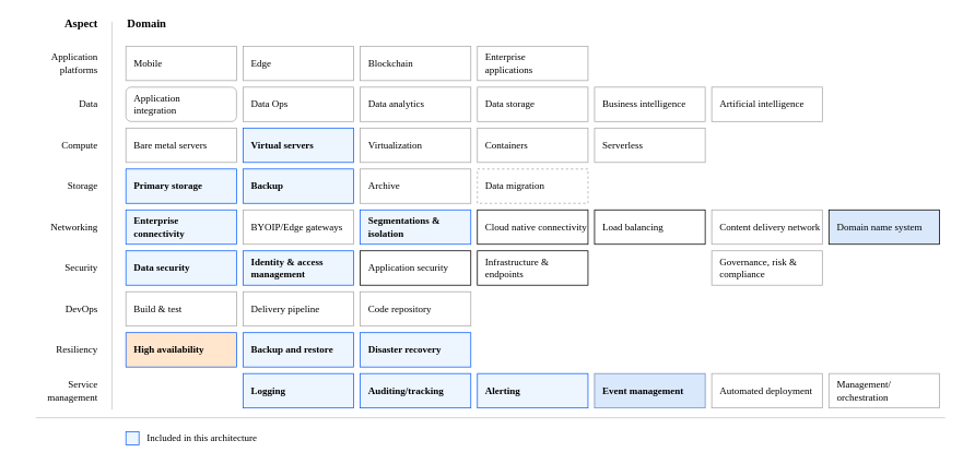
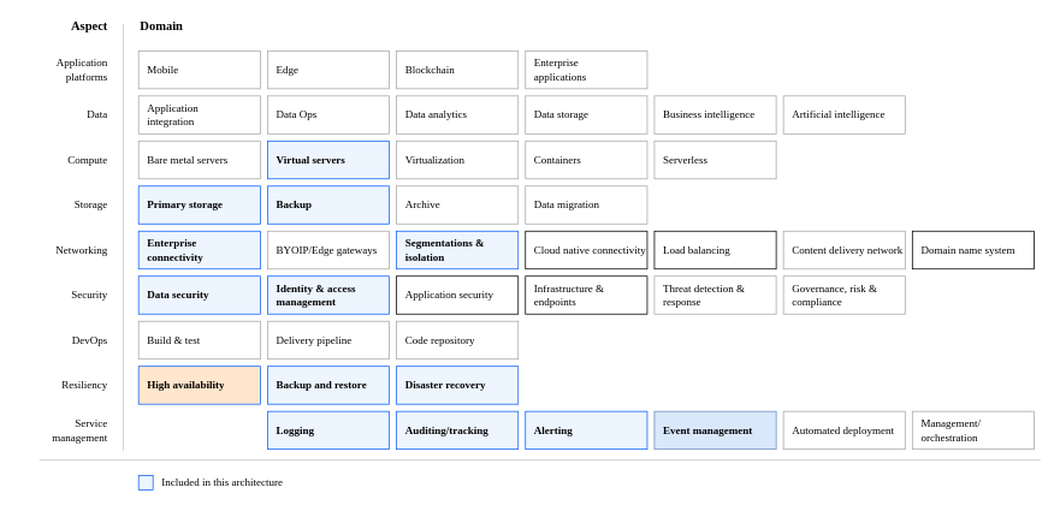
  <mxCell id="0" />
  <mxCell id="1" parent="0" />
- <mxCell id="2" value="Application&lt;br&gt;integration" style="whiteSpace=wrap;html=1;strokeColor=#A8A8A8;align=left;spacingLeft=8;fontFamily=IBM Plex Sans;fillColor=default;fontStyle=0;rounded=1;" parent="1" vertex="1"><mxGeometry x="153" y="106" width="135" height="42" as="geometry" /></mxCell>
+ <mxCell id="2" value="Application&lt;br&gt;integration" style="rounded=0;whiteSpace=wrap;html=1;strokeColor=#A8A8A8;align=left;spacingLeft=8;fontFamily=IBM Plex Sans;fillColor=default;fontStyle=0;" parent="1" vertex="1"><mxGeometry x="153" y="106" width="135" height="42" as="geometry" /></mxCell>
  <mxCell id="3" value="&lt;span style=&quot;font-weight: normal&quot;&gt;Mobile&lt;/span&gt;" style="rounded=0;whiteSpace=wrap;html=1;strokeColor=#A8A8A8;align=left;spacingLeft=8;fontFamily=IBM Plex Sans;fontStyle=1;fillColor=#FFFFFF;" parent="1" vertex="1"><mxGeometry x="153" y="56" width="135" height="42" as="geometry" /></mxCell>
  <mxCell id="4" value="Bare metal servers" style="rounded=0;whiteSpace=wrap;html=1;strokeColor=#A8A8A8;align=left;spacingLeft=8;fontFamily=IBM Plex Sans;" parent="1" vertex="1"><mxGeometry x="153" y="156" width="135" height="42" as="geometry" /></mxCell>
  <mxCell id="5" value="&lt;b&gt;Primary storage&lt;/b&gt;" style="rounded=0;whiteSpace=wrap;html=1;strokeColor=#0E62FD;align=left;spacingLeft=8;fontFamily=IBM Plex Sans;fillColor=#EDF5FF;" parent="1" vertex="1"><mxGeometry x="153" y="206" width="135" height="42" as="geometry" /></mxCell>
  <mxCell id="6" value="&lt;b&gt;Enterprise &lt;br&gt;connectivity&lt;/b&gt;" style="rounded=0;whiteSpace=wrap;html=1;strokeColor=#0E62FD;align=left;spacingLeft=8;fontFamily=IBM Plex Sans;fillColor=#EDF5FF;" parent="1" vertex="1"><mxGeometry x="153" y="256" width="135" height="42" as="geometry" /></mxCell>
  <mxCell id="7" value="Build &amp;amp; test" style="rounded=0;whiteSpace=wrap;html=1;strokeColor=#A8A8A8;align=left;spacingLeft=8;fontFamily=IBM Plex Sans;" parent="1" vertex="1"><mxGeometry x="153" y="356" width="135" height="42" as="geometry" /></mxCell>
  <mxCell id="8" value="&lt;b&gt;Data security&lt;/b&gt;" style="rounded=0;whiteSpace=wrap;html=1;strokeColor=#0E62FD;align=left;spacingLeft=8;fontFamily=IBM Plex Sans;fontStyle=0;fillColor=#EDF5FF;" parent="1" vertex="1"><mxGeometry x="153" y="306" width="135" height="42" as="geometry" /></mxCell>
  <mxCell id="9" value="&lt;b&gt;High availability&lt;/b&gt;" style="rounded=0;whiteSpace=wrap;html=1;strokeColor=#0E62FD;align=left;spacingLeft=8;fontFamily=IBM Plex Sans;fillColor=#ffe6cc;" parent="1" vertex="1"><mxGeometry x="153" y="406" width="135" height="42" as="geometry" /></mxCell>
  <mxCell id="10" value="Edge" style="rounded=0;whiteSpace=wrap;html=1;strokeColor=#A8A8A8;align=left;spacingLeft=8;fontFamily=IBM Plex Sans;fillColor=default;fontStyle=0;" parent="1" vertex="1"><mxGeometry x="296" y="56" width="135" height="42" as="geometry" /></mxCell>
  <mxCell id="11" value="Blockchain" style="rounded=0;whiteSpace=wrap;html=1;strokeColor=#A8A8A8;align=left;spacingLeft=8;fontFamily=IBM Plex Sans;fillColor=default;fontStyle=0;" parent="1" vertex="1"><mxGeometry x="439" y="56" width="135" height="42" as="geometry" /></mxCell>
  <mxCell id="12" value="Enterprise &lt;br&gt;applications" style="rounded=0;whiteSpace=wrap;html=1;strokeColor=#A8A8A8;align=left;spacingLeft=8;fontFamily=IBM Plex Sans;fillColor=default;fontStyle=0;" parent="1" vertex="1"><mxGeometry x="582" y="56" width="135" height="42" as="geometry" /></mxCell>
  <mxCell id="13" value="Data Ops" style="rounded=0;whiteSpace=wrap;html=1;strokeColor=#A8A8A8;align=left;spacingLeft=8;fontFamily=IBM Plex Sans;fillColor=default;fontStyle=0;" parent="1" vertex="1"><mxGeometry x="296" y="106" width="135" height="42" as="geometry" /></mxCell>
  <mxCell id="14" value="Data analytics" style="rounded=0;whiteSpace=wrap;html=1;strokeColor=#A8A8A8;align=left;spacingLeft=8;fontFamily=IBM Plex Sans;fillColor=default;fontStyle=0;" parent="1" vertex="1"><mxGeometry x="439" y="106" width="135" height="42" as="geometry" /></mxCell>
  <mxCell id="15" value="Data storage" style="rounded=0;whiteSpace=wrap;html=1;strokeColor=#A8A8A8;align=left;spacingLeft=8;fontFamily=IBM Plex Sans;fillColor=default;fontStyle=0;" parent="1" vertex="1"><mxGeometry x="582" y="106" width="135" height="42" as="geometry" /></mxCell>
  <mxCell id="16" value="Business intelligence" style="rounded=0;whiteSpace=wrap;html=1;strokeColor=#A8A8A8;align=left;spacingLeft=8;fontFamily=IBM Plex Sans;fillColor=default;fontStyle=0;" parent="1" vertex="1"><mxGeometry x="725" y="106" width="135" height="42" as="geometry" /></mxCell>
  <mxCell id="17" value="&lt;b&gt;Virtual servers&lt;/b&gt;" style="rounded=0;whiteSpace=wrap;html=1;strokeColor=#0E62FD;align=left;spacingLeft=8;fontFamily=IBM Plex Sans;fillColor=#EDF5FF;fontStyle=0;" parent="1" vertex="1"><mxGeometry x="296" y="156" width="135" height="42" as="geometry" /></mxCell>
  <mxCell id="18" value="Virtualization" style="rounded=0;whiteSpace=wrap;html=1;strokeColor=#A8A8A8;align=left;spacingLeft=8;fontFamily=IBM Plex Sans;fillColor=default;fontStyle=0;" parent="1" vertex="1"><mxGeometry x="439" y="156" width="135" height="42" as="geometry" /></mxCell>
  <mxCell id="19" value="Containers" style="rounded=0;whiteSpace=wrap;html=1;strokeColor=#A8A8A8;align=left;spacingLeft=8;fontFamily=IBM Plex Sans;fillColor=default;fontStyle=0;" parent="1" vertex="1"><mxGeometry x="582" y="156" width="135" height="42" as="geometry" /></mxCell>
  <mxCell id="20" value="Serverless" style="rounded=0;whiteSpace=wrap;html=1;strokeColor=#A8A8A8;align=left;spacingLeft=8;fontFamily=IBM Plex Sans;fillColor=default;fontStyle=0;" parent="1" vertex="1"><mxGeometry x="725" y="156" width="135" height="42" as="geometry" /></mxCell>
  <mxCell id="21" value="&lt;b&gt;Backup&lt;/b&gt;" style="rounded=0;whiteSpace=wrap;html=1;strokeColor=#0E62FD;align=left;spacingLeft=8;fontFamily=IBM Plex Sans;fillColor=#EDF5FF;fontStyle=0;" parent="1" vertex="1"><mxGeometry x="296" y="206" width="135" height="42" as="geometry" /></mxCell>
  <mxCell id="22" value="Archive" style="rounded=0;whiteSpace=wrap;html=1;strokeColor=#A8A8A8;align=left;spacingLeft=8;fontFamily=IBM Plex Sans;fillColor=default;fontStyle=0;" parent="1" vertex="1"><mxGeometry x="439" y="206" width="135" height="42" as="geometry" /></mxCell>
- <mxCell id="23" value="Data migration" style="rounded=0;whiteSpace=wrap;html=1;strokeColor=#A8A8A8;align=left;spacingLeft=8;fontFamily=IBM Plex Sans;fillColor=default;fontStyle=0;dashed=1;" parent="1" vertex="1"><mxGeometry x="582" y="206" width="135" height="42" as="geometry" /></mxCell>
+ <mxCell id="23" value="Data migration" style="rounded=0;whiteSpace=wrap;html=1;strokeColor=#A8A8A8;align=left;spacingLeft=8;fontFamily=IBM Plex Sans;fillColor=default;fontStyle=0;" parent="1" vertex="1"><mxGeometry x="582" y="206" width="135" height="42" as="geometry" /></mxCell>
  <mxCell id="24" value="BYOIP/Edge gateways" style="rounded=0;whiteSpace=wrap;html=1;strokeColor=#A8A8A8;align=left;spacingLeft=8;fontFamily=IBM Plex Sans;fillColor=default;fontStyle=0;" parent="1" vertex="1"><mxGeometry x="296" y="256" width="135" height="42" as="geometry" /></mxCell>
  <mxCell id="25" value="&lt;b&gt;Segmentations &amp;amp; isolation&lt;/b&gt;" style="rounded=0;whiteSpace=wrap;html=1;strokeColor=#0E62FD;align=left;spacingLeft=8;fontFamily=IBM Plex Sans;fillColor=#EDF5FF;fontStyle=0;" parent="1" vertex="1"><mxGeometry x="439" y="256" width="135" height="42" as="geometry" /></mxCell>
  <mxCell id="26" value="&lt;span&gt;Cloud native connectivity&lt;/span&gt;" style="rounded=0;whiteSpace=wrap;html=1;align=left;spacingLeft=8;fontFamily=IBM Plex Sans;fontStyle=0;" parent="1" vertex="1"><mxGeometry x="582" y="256" width="135" height="42" as="geometry" /></mxCell>
  <mxCell id="27" value="&lt;span&gt;Load balancing&lt;/span&gt;" style="rounded=0;whiteSpace=wrap;html=1;align=left;spacingLeft=8;fontFamily=IBM Plex Sans;fontStyle=0;" parent="1" vertex="1"><mxGeometry x="725" y="256" width="135" height="42" as="geometry" /></mxCell>
  <mxCell id="28" value="Content delivery network" style="rounded=0;whiteSpace=wrap;html=1;strokeColor=#A8A8A8;align=left;spacingLeft=8;fontFamily=IBM Plex Sans;fillColor=default;fontStyle=0;" parent="1" vertex="1"><mxGeometry x="868" y="256" width="135" height="42" as="geometry" /></mxCell>
- <mxCell id="29" value="&lt;span&gt;Domain name system&lt;/span&gt;" style="rounded=0;whiteSpace=wrap;html=1;align=left;spacingLeft=8;fontFamily=IBM Plex Sans;fontStyle=0;fillColor=#dae8fc;" parent="1" vertex="1"><mxGeometry x="1011" y="256" width="135" height="42" as="geometry" /></mxCell>
+ <mxCell id="29" value="&lt;span&gt;Domain name system&lt;/span&gt;" style="rounded=0;whiteSpace=wrap;html=1;align=left;spacingLeft=8;fontFamily=IBM Plex Sans;fontStyle=0;" parent="1" vertex="1"><mxGeometry x="1011" y="256" width="135" height="42" as="geometry" /></mxCell>
  <mxCell id="30" value="&lt;b&gt;Identity &amp;amp; access management&lt;/b&gt;" style="rounded=0;whiteSpace=wrap;html=1;strokeColor=#0E62FD;align=left;spacingLeft=8;fontFamily=IBM Plex Sans;fillColor=#EDF5FF;fontStyle=0;" parent="1" vertex="1"><mxGeometry x="296" y="306" width="135" height="42" as="geometry" /></mxCell>
  <mxCell id="31" value="&lt;span&gt;Application security&lt;/span&gt;" style="rounded=0;whiteSpace=wrap;html=1;align=left;spacingLeft=8;fontFamily=IBM Plex Sans;fontStyle=0;" parent="1" vertex="1"><mxGeometry x="439" y="306" width="135" height="42" as="geometry" /></mxCell>
  <mxCell id="32" value="&lt;span&gt;Infrastructure &amp;amp; endpoints&lt;/span&gt;" style="rounded=0;whiteSpace=wrap;html=1;align=left;spacingLeft=8;fontFamily=IBM Plex Sans;fontStyle=0;" parent="1" vertex="1"><mxGeometry x="582" y="306" width="135" height="42" as="geometry" /></mxCell>
+ <mxCell id="33" value="Threat detection &amp;amp; response" style="rounded=0;whiteSpace=wrap;html=1;strokeColor=#A8A8A8;align=left;spacingLeft=8;fontFamily=IBM Plex Sans;fillColor=default;fontStyle=0;" parent="1" vertex="1"><mxGeometry x="725" y="306" width="135" height="42" as="geometry" /></mxCell>
  <mxCell id="34" value="Governance, risk &amp;amp; compliance" style="rounded=0;whiteSpace=wrap;html=1;strokeColor=#A8A8A8;align=left;spacingLeft=8;fontFamily=IBM Plex Sans;fillColor=default;fontStyle=0;" parent="1" vertex="1"><mxGeometry x="868" y="306" width="135" height="42" as="geometry" /></mxCell>
  <mxCell id="35" value="Delivery pipeline" style="rounded=0;whiteSpace=wrap;html=1;strokeColor=#A8A8A8;align=left;spacingLeft=8;fontFamily=IBM Plex Sans;fillColor=default;fontStyle=0;" parent="1" vertex="1"><mxGeometry x="296" y="356" width="135" height="42" as="geometry" /></mxCell>
  <mxCell id="36" value="Code repository" style="rounded=0;whiteSpace=wrap;html=1;strokeColor=#A8A8A8;align=left;spacingLeft=8;fontFamily=IBM Plex Sans;fillColor=default;fontStyle=0;" parent="1" vertex="1"><mxGeometry x="439" y="356" width="135" height="42" as="geometry" /></mxCell>
  <mxCell id="37" value="&lt;b&gt;Backup and restore&lt;/b&gt;" style="rounded=0;whiteSpace=wrap;html=1;strokeColor=#0E62FD;align=left;spacingLeft=8;fontFamily=IBM Plex Sans;fillColor=#EDF5FF;fontStyle=0;" parent="1" vertex="1"><mxGeometry x="296" y="406" width="135" height="42" as="geometry" /></mxCell>
  <mxCell id="38" value="&lt;b&gt;Disaster recovery&lt;/b&gt;" style="rounded=0;whiteSpace=wrap;html=1;strokeColor=#0E62FD;align=left;spacingLeft=8;fontFamily=IBM Plex Sans;fillColor=#EDF5FF;fontStyle=0;" parent="1" vertex="1"><mxGeometry x="439" y="406" width="135" height="42" as="geometry" /></mxCell>
  <mxCell id="39" value="&lt;b&gt;Logging&lt;/b&gt;" style="rounded=0;whiteSpace=wrap;html=1;strokeColor=#0E62FD;align=left;spacingLeft=8;fontFamily=IBM Plex Sans;fillColor=#EDF5FF;fontStyle=0;" parent="1" vertex="1"><mxGeometry x="296" y="456" width="135" height="42" as="geometry" /></mxCell>
  <mxCell id="40" value="&lt;b&gt;Auditing/tracking&lt;/b&gt;" style="rounded=0;whiteSpace=wrap;html=1;strokeColor=#0E62FD;align=left;spacingLeft=8;fontFamily=IBM Plex Sans;fillColor=#EDF5FF;fontStyle=0;" parent="1" vertex="1"><mxGeometry x="439" y="456" width="135" height="42" as="geometry" /></mxCell>
  <mxCell id="41" value="&lt;b&gt;Alerting&lt;/b&gt;" style="rounded=0;whiteSpace=wrap;html=1;strokeColor=#0E62FD;align=left;spacingLeft=8;fontFamily=IBM Plex Sans;fillColor=#EDF5FF;fontStyle=0;" parent="1" vertex="1"><mxGeometry x="582" y="456" width="135" height="42" as="geometry" /></mxCell>
  <mxCell id="42" value="Event management" style="rounded=0;whiteSpace=wrap;html=1;strokeColor=#6c8ebf;align=left;spacingLeft=8;fontFamily=IBM Plex Sans;fillColor=#dae8fc;fontStyle=1;" parent="1" vertex="1"><mxGeometry x="725" y="456" width="135" height="42" as="geometry" /></mxCell>
  <mxCell id="43" value="Automated deployment" style="rounded=0;whiteSpace=wrap;html=1;strokeColor=#A8A8A8;align=left;spacingLeft=8;fontFamily=IBM Plex Sans;fillColor=default;fontStyle=0;" parent="1" vertex="1"><mxGeometry x="868" y="456" width="135" height="42" as="geometry" /></mxCell>
  <mxCell id="44" value="Management/&lt;br&gt;orchestration" style="rounded=0;whiteSpace=wrap;html=1;strokeColor=#A8A8A8;align=left;spacingLeft=8;fontFamily=IBM Plex Sans;fillColor=default;fontStyle=0;" parent="1" vertex="1"><mxGeometry x="1011" y="456" width="135" height="42" as="geometry" /></mxCell>
  <mxCell id="45" value="" style="endArrow=none;html=1;rounded=0;fontFamily=IBM Plex Sans;fontSize=12;fontColor=default;strokeColor=#C6C6C6;" parent="1" edge="1"><mxGeometry width="50" height="50" relative="1" as="geometry"><mxPoint x="136" y="500" as="sourcePoint" /><mxPoint x="136" y="26" as="targetPoint" /></mxGeometry></mxCell>
  <mxCell id="46" value="Domain" style="text;strokeColor=none;fillColor=none;html=1;fontSize=14;fontStyle=1;verticalAlign=middle;align=left;rounded=0;fontFamily=IBM Plex Sans;fontColor=default;" parent="1" vertex="1"><mxGeometry x="153" y="20" width="100" height="20" as="geometry" /></mxCell>
  <mxCell id="47" value="Aspect" style="text;strokeColor=none;fillColor=none;html=1;fontSize=14;fontStyle=1;verticalAlign=middle;align=right;rounded=0;fontFamily=IBM Plex Sans;fontColor=default;" parent="1" vertex="1"><mxGeometry x="20" y="20" width="100" height="20" as="geometry" /></mxCell>
  <mxCell id="48" value="Application &lt;br&gt;platforms" style="text;strokeColor=none;fillColor=none;html=1;fontSize=12;fontStyle=0;verticalAlign=middle;align=right;rounded=0;fontFamily=IBM Plex Sans;fontColor=default;" parent="1" vertex="1"><mxGeometry x="20" y="67" width="100" height="20" as="geometry" /></mxCell>
  <mxCell id="49" value="Data" style="text;strokeColor=none;fillColor=none;html=1;fontSize=12;fontStyle=0;verticalAlign=middle;align=right;rounded=0;fontFamily=IBM Plex Sans;fontColor=default;" parent="1" vertex="1"><mxGeometry x="20" y="117" width="100" height="20" as="geometry" /></mxCell>
  <mxCell id="50" value="Compute" style="text;strokeColor=none;fillColor=none;html=1;fontSize=12;fontStyle=0;verticalAlign=middle;align=right;rounded=0;fontFamily=IBM Plex Sans;fontColor=default;" parent="1" vertex="1"><mxGeometry x="20" y="167" width="100" height="20" as="geometry" /></mxCell>
  <mxCell id="51" value="Storage" style="text;strokeColor=none;fillColor=none;html=1;fontSize=12;fontStyle=0;verticalAlign=middle;align=right;rounded=0;fontFamily=IBM Plex Sans;fontColor=default;" parent="1" vertex="1"><mxGeometry x="20" y="217" width="100" height="20" as="geometry" /></mxCell>
  <mxCell id="52" value="Networking" style="text;strokeColor=none;fillColor=none;html=1;fontSize=12;fontStyle=0;verticalAlign=middle;align=right;rounded=0;fontFamily=IBM Plex Sans;fontColor=default;" parent="1" vertex="1"><mxGeometry x="20" y="267" width="100" height="20" as="geometry" /></mxCell>
  <mxCell id="53" value="Security" style="text;strokeColor=none;fillColor=none;html=1;fontSize=12;fontStyle=0;verticalAlign=middle;align=right;rounded=0;fontFamily=IBM Plex Sans;fontColor=default;" parent="1" vertex="1"><mxGeometry x="20" y="317" width="100" height="20" as="geometry" /></mxCell>
  <mxCell id="54" value="DevOps" style="text;strokeColor=none;fillColor=none;html=1;fontSize=12;fontStyle=0;verticalAlign=middle;align=right;rounded=0;fontFamily=IBM Plex Sans;fontColor=default;" parent="1" vertex="1"><mxGeometry x="20" y="367" width="100" height="20" as="geometry" /></mxCell>
  <mxCell id="55" value="Resiliency" style="text;strokeColor=none;fillColor=none;html=1;fontSize=12;fontStyle=0;verticalAlign=middle;align=right;rounded=0;fontFamily=IBM Plex Sans;fontColor=default;" parent="1" vertex="1"><mxGeometry x="20" y="417" width="100" height="20" as="geometry" /></mxCell>
  <mxCell id="56" value="Service&lt;br&gt;management" style="text;strokeColor=none;fillColor=none;html=1;fontSize=12;fontStyle=0;verticalAlign=middle;align=right;rounded=0;fontFamily=IBM Plex Sans;fontColor=default;" parent="1" vertex="1"><mxGeometry x="20" y="467" width="100" height="20" as="geometry" /></mxCell>
  <mxCell id="57" value="" style="endArrow=none;html=1;rounded=0;fontFamily=IBM Plex Sans;fontSize=12;fontColor=default;strokeColor=#C6C6C6;" parent="1" edge="1"><mxGeometry width="50" height="50" relative="1" as="geometry"><mxPoint x="43" y="510" as="sourcePoint" /><mxPoint x="1153" y="510" as="targetPoint" /></mxGeometry></mxCell>
  <mxCell id="58" value="" style="rounded=0;whiteSpace=wrap;html=1;strokeColor=#0E62FD;align=left;spacingLeft=8;fontFamily=IBM Plex Sans;fontStyle=1;fillColor=#EDF5FF;" parent="1" vertex="1"><mxGeometry x="153" y="527" width="16" height="16" as="geometry" /></mxCell>
  <mxCell id="59" value="Included in this architecture" style="text;strokeColor=none;fillColor=none;html=1;fontSize=12;fontStyle=0;verticalAlign=middle;align=left;rounded=0;fontFamily=IBM Plex Sans;fontColor=default;" parent="1" vertex="1"><mxGeometry x="177" y="525" width="100" height="20" as="geometry" /></mxCell>
  <mxCell id="60" value="Artificial intelligence" style="rounded=0;whiteSpace=wrap;html=1;strokeColor=#A8A8A8;align=left;spacingLeft=8;fontFamily=IBM Plex Sans;fillColor=default;fontStyle=0;" parent="1" vertex="1"><mxGeometry x="868" y="106" width="135" height="42" as="geometry" /></mxCell>
